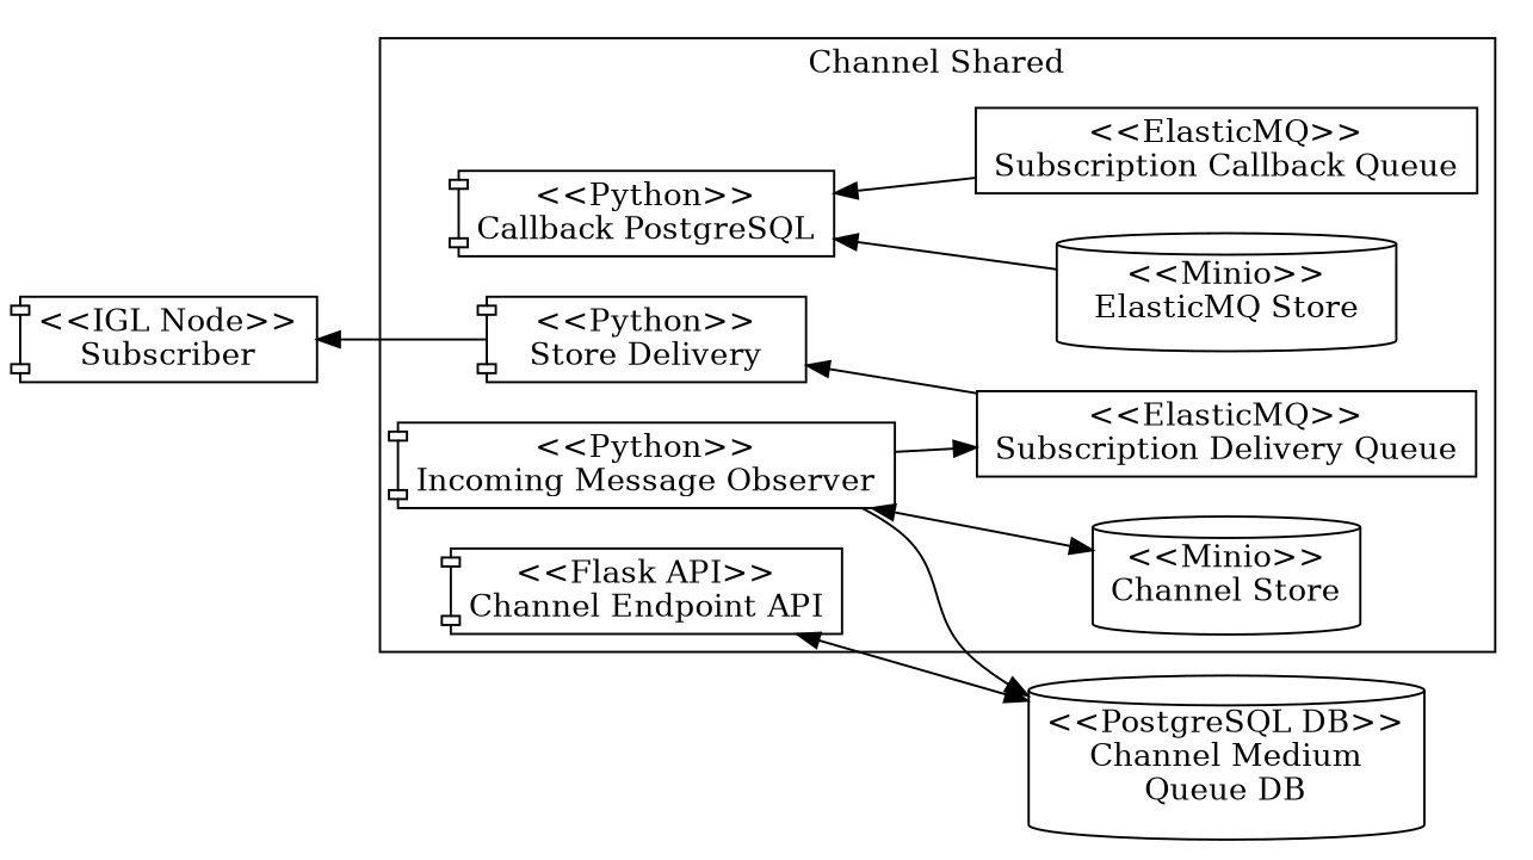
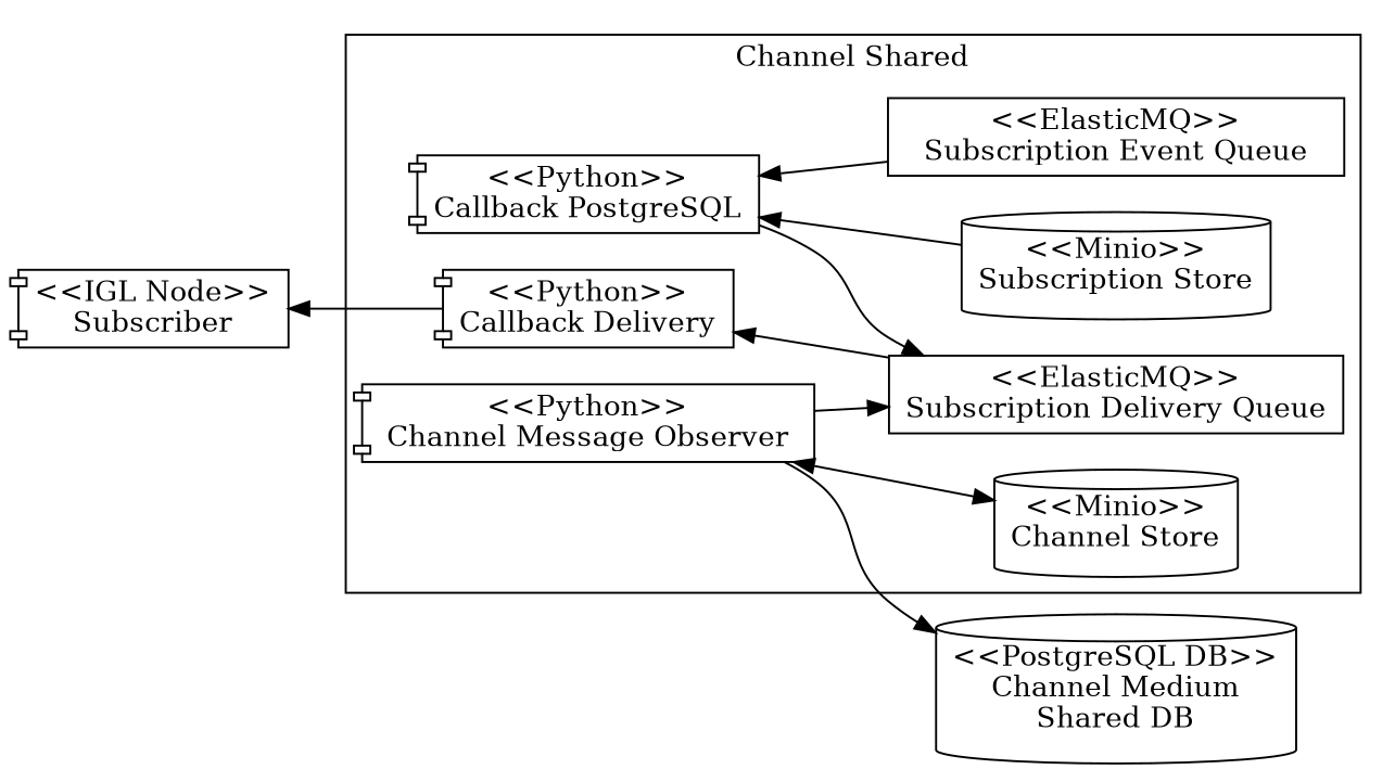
  digraph {
    rankdir=LR
    node [shape=component]
    n1 [label="<<IGL Node>>\nSubscriber"]
-   n2 [label="<<PostgreSQL DB>>\nChannel Medium\nQueue DB" shape=cylinder]
-   n3 [label="<<Flask API>>\nChannel Endpoint API"]
-   n4 [label="<<Python>>\nIncoming Message Observer"]
+   n2 [label="<<PostgreSQL DB>>\nChannel Medium\nShared DB" shape=cylinder]
+   n4 [label="<<Python>>\nChannel Message Observer"]
    n5 [label="<<Python>>\nCallback PostgreSQL"]
-   n6 [label="<<Python>>\nStore Delivery"]
+   n6 [label="<<Python>>\nCallback Delivery"]
    n7 [label="<<Minio>>\nChannel Store" shape=cylinder]
-   n8 [label="<<Minio>>\nElasticMQ Store" shape=cylinder]
-   n9 [label="<<ElasticMQ>>\nSubscription Callback Queue" shape=rectangle]
+   n8 [label="<<Minio>>\nSubscription Store" shape=cylinder]
+   n9 [label="<<ElasticMQ>>\nSubscription Event Queue" shape=rectangle]
    n10 [label="<<ElasticMQ>>\nSubscription Delivery Queue" shape=rectangle]
    subgraph sub_1 {
      rank=min
      n1
    }
    subgraph sub_2 {
      rank=sink
      n2
    }
    subgraph cluster_3 {
      clusterrank=local
      label="Channel Shared"
      subgraph sub_4 {
        clusterrank=local
        label="Channel Endpoint"
        rank=same
-       n3
        n4
        n5
        n6
      }
      subgraph sub_5 {
        clusterrank=local
        label="Channel Endpoint"
        rank=same
        n7
        n8
        n9
        n10
      }
    }
-   n3 -> n2 [dir=both]
    n4 -> n2
    n4 -> n7 [dir=both]
    n4 -> n10
+   n5 -> n10
    n6 -> n1
    n8 -> n5
    n9 -> n5
    n10 -> n6
  }
